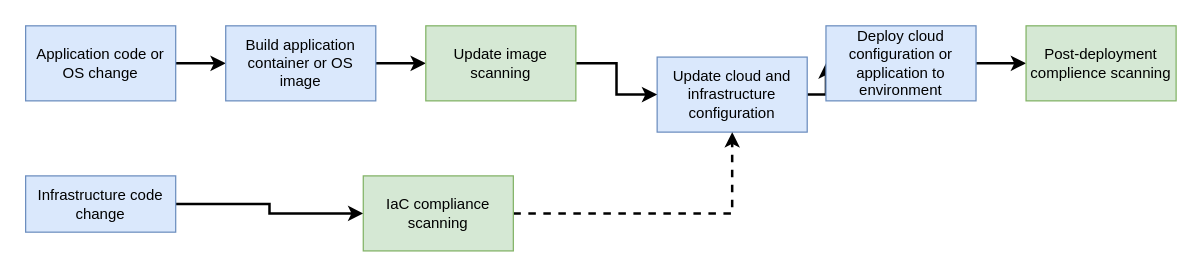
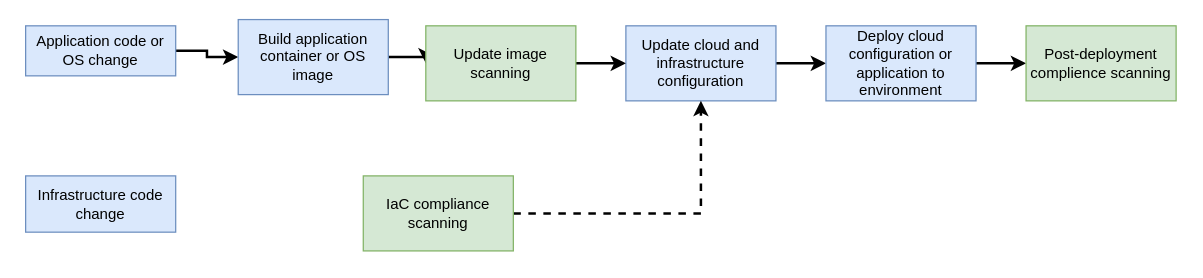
  <mxCell id="0" />
  <mxCell id="1" parent="0" />
  <mxCell id="2" style="edgeStyle=orthogonalEdgeStyle;rounded=0;orthogonalLoop=1;jettySize=auto;html=1;exitX=1;exitY=0.5;exitDx=0;exitDy=0;entryX=0;entryY=0.5;entryDx=0;entryDy=0;strokeWidth=2;" edge="1" parent="1" source="3" target="7"><mxGeometry relative="1" as="geometry"><mxPoint x="190" y="30" as="targetPoint" /></mxGeometry></mxCell>
- <mxCell id="3" value="Application code or OS change" style="rounded=0;whiteSpace=wrap;html=1;fillColor=#dae8fc;strokeColor=#6c8ebf;" parent="1" vertex="1"><mxGeometry x="20" y="20" width="120" height="60" as="geometry" /></mxCell>
- <mxCell id="4" style="edgeStyle=orthogonalEdgeStyle;rounded=0;orthogonalLoop=1;jettySize=auto;html=1;exitX=1;exitY=0.5;exitDx=0;exitDy=0;entryX=0;entryY=0.5;entryDx=0;entryDy=0;strokeWidth=2;" edge="1" parent="1" source="5" target="13"><mxGeometry relative="1" as="geometry" /></mxCell>
+ <mxCell id="3" value="Application code or OS change" style="rounded=0;whiteSpace=wrap;html=1;fillColor=#dae8fc;strokeColor=#6c8ebf;" parent="1" vertex="1"><mxGeometry x="20" y="20" width="120" height="40" as="geometry" /></mxCell>
  <mxCell id="5" value="Infrastructure code change" style="rounded=0;whiteSpace=wrap;html=1;fillColor=#dae8fc;strokeColor=#6c8ebf;" parent="1" vertex="1"><mxGeometry x="20" y="140" width="120" height="45" as="geometry" /></mxCell>
  <mxCell id="6" style="edgeStyle=orthogonalEdgeStyle;rounded=0;orthogonalLoop=1;jettySize=auto;html=1;exitX=1;exitY=0.5;exitDx=0;exitDy=0;entryX=0;entryY=0.5;entryDx=0;entryDy=0;strokeWidth=2;" edge="1" parent="1" source="7" target="15"><mxGeometry relative="1" as="geometry" /></mxCell>
- <mxCell id="7" value="Build application container or OS image" style="rounded=0;whiteSpace=wrap;html=1;fillColor=#dae8fc;strokeColor=#6c8ebf;" parent="1" vertex="1"><mxGeometry x="180" y="20" width="120" height="60" as="geometry" /></mxCell>
+ <mxCell id="7" value="Build application container or OS image" style="rounded=0;whiteSpace=wrap;html=1;fillColor=#dae8fc;strokeColor=#6c8ebf;" parent="1" vertex="1"><mxGeometry x="190" y="15" width="120" height="60" as="geometry" /></mxCell>
  <mxCell id="8" style="edgeStyle=orthogonalEdgeStyle;rounded=0;orthogonalLoop=1;jettySize=auto;html=1;exitX=1;exitY=0.5;exitDx=0;exitDy=0;entryX=0;entryY=0.5;entryDx=0;entryDy=0;strokeWidth=2;" edge="1" parent="1" source="9" target="11"><mxGeometry relative="1" as="geometry" /></mxCell>
- <mxCell id="9" value="Update cloud and infrastructure configuration" style="rounded=0;whiteSpace=wrap;html=1;fillColor=#dae8fc;strokeColor=#6c8ebf;" parent="1" vertex="1"><mxGeometry x="525" y="45" width="120" height="60" as="geometry" /></mxCell>
+ <mxCell id="9" value="Update cloud and infrastructure configuration" style="rounded=0;whiteSpace=wrap;html=1;fillColor=#dae8fc;strokeColor=#6c8ebf;" parent="1" vertex="1"><mxGeometry x="500" y="20" width="120" height="60" as="geometry" /></mxCell>
  <mxCell id="10" style="edgeStyle=orthogonalEdgeStyle;rounded=0;orthogonalLoop=1;jettySize=auto;html=1;exitX=1;exitY=0.5;exitDx=0;exitDy=0;entryX=0;entryY=0.5;entryDx=0;entryDy=0;strokeWidth=2;" edge="1" parent="1" source="11" target="16"><mxGeometry relative="1" as="geometry" /></mxCell>
  <mxCell id="11" value="Deploy cloud configuration or application to environment" style="rounded=0;whiteSpace=wrap;html=1;fillColor=#dae8fc;strokeColor=#6c8ebf;" vertex="1" parent="1"><mxGeometry x="660" y="20" width="120" height="60" as="geometry" /></mxCell>
  <mxCell id="12" style="edgeStyle=orthogonalEdgeStyle;rounded=0;orthogonalLoop=1;jettySize=auto;html=1;exitX=1;exitY=0.5;exitDx=0;exitDy=0;entryX=0.5;entryY=1;entryDx=0;entryDy=0;strokeWidth=2;dashed=1;" edge="1" parent="1" source="13" target="9"><mxGeometry relative="1" as="geometry" /></mxCell>
  <mxCell id="13" value="IaC compliance scanning" style="rounded=0;whiteSpace=wrap;html=1;fillColor=#d5e8d4;strokeColor=#82b366;" vertex="1" parent="1"><mxGeometry x="290" y="140" width="120" height="60" as="geometry" /></mxCell>
  <mxCell id="14" style="edgeStyle=orthogonalEdgeStyle;rounded=0;orthogonalLoop=1;jettySize=auto;html=1;exitX=1;exitY=0.5;exitDx=0;exitDy=0;entryX=0;entryY=0.5;entryDx=0;entryDy=0;strokeWidth=2;" edge="1" parent="1" source="15" target="9"><mxGeometry relative="1" as="geometry" /></mxCell>
  <mxCell id="15" value="Update image scanning" style="rounded=0;whiteSpace=wrap;html=1;fillColor=#d5e8d4;strokeColor=#82b366;" vertex="1" parent="1"><mxGeometry x="340" y="20" width="120" height="60" as="geometry" /></mxCell>
  <mxCell id="16" value="Post-deployment complience scanning" style="rounded=0;whiteSpace=wrap;html=1;fillColor=#d5e8d4;strokeColor=#82b366;" vertex="1" parent="1"><mxGeometry x="820" y="20" width="120" height="60" as="geometry" /></mxCell>
